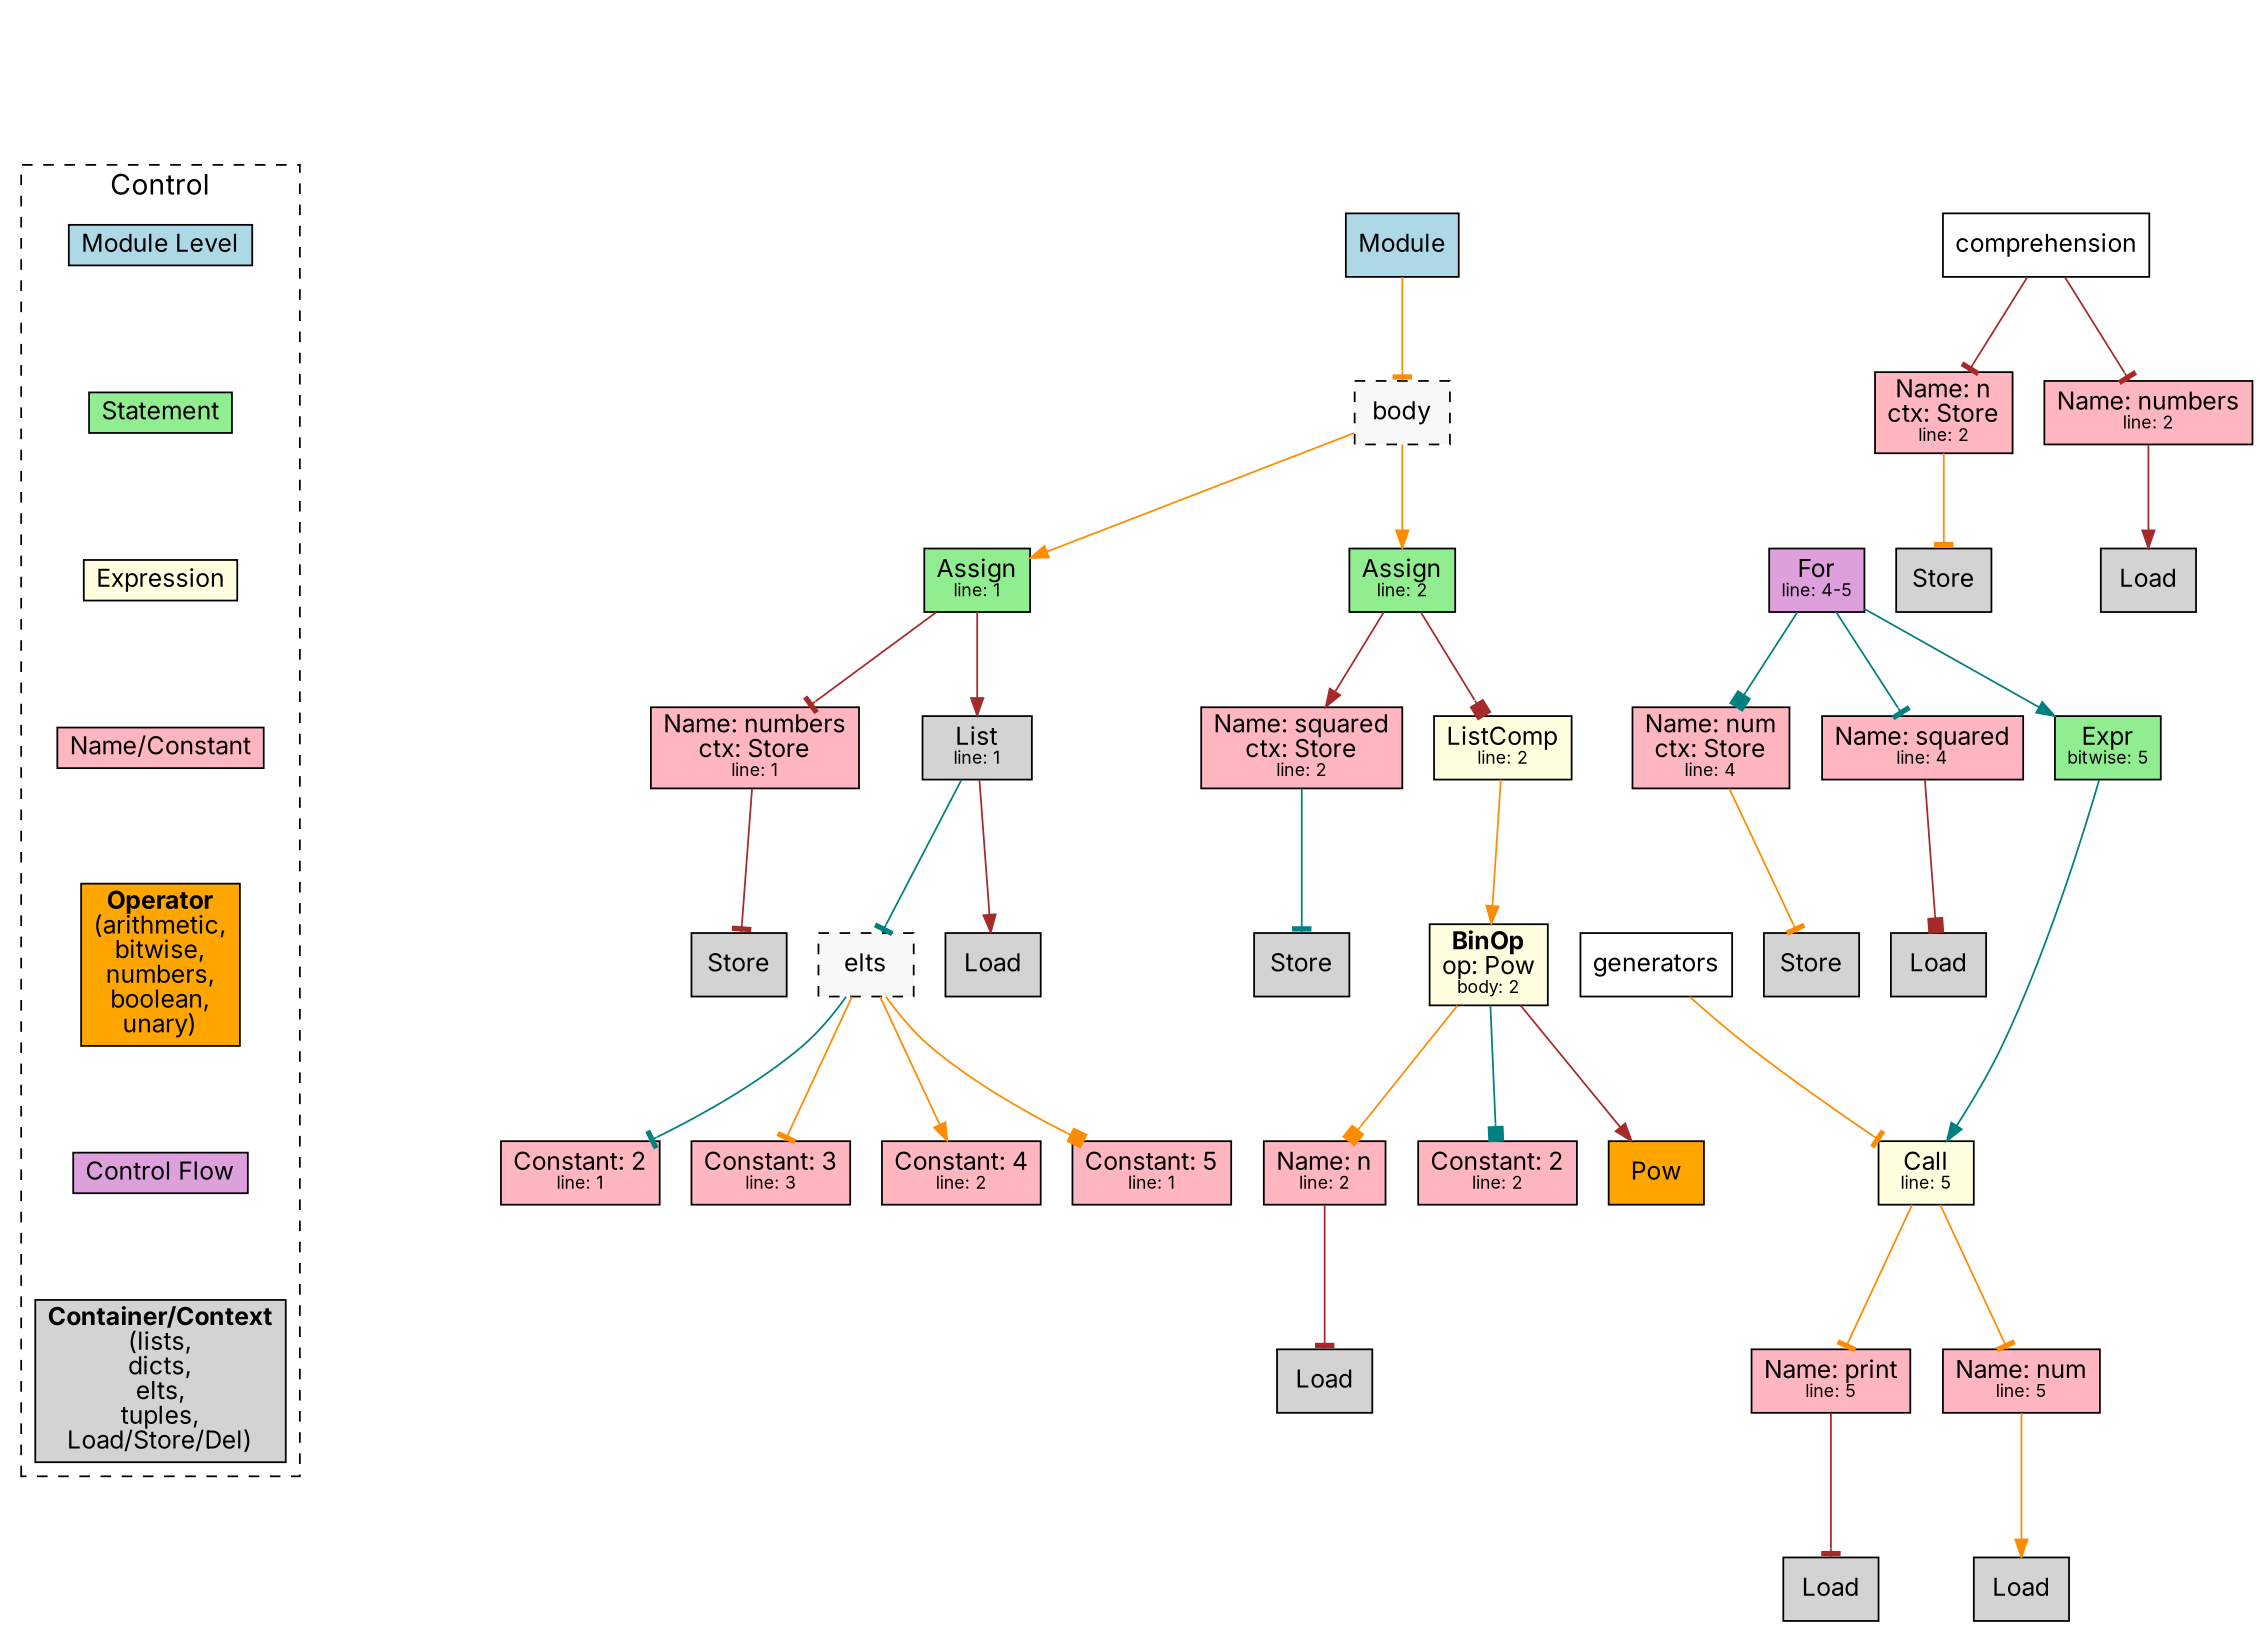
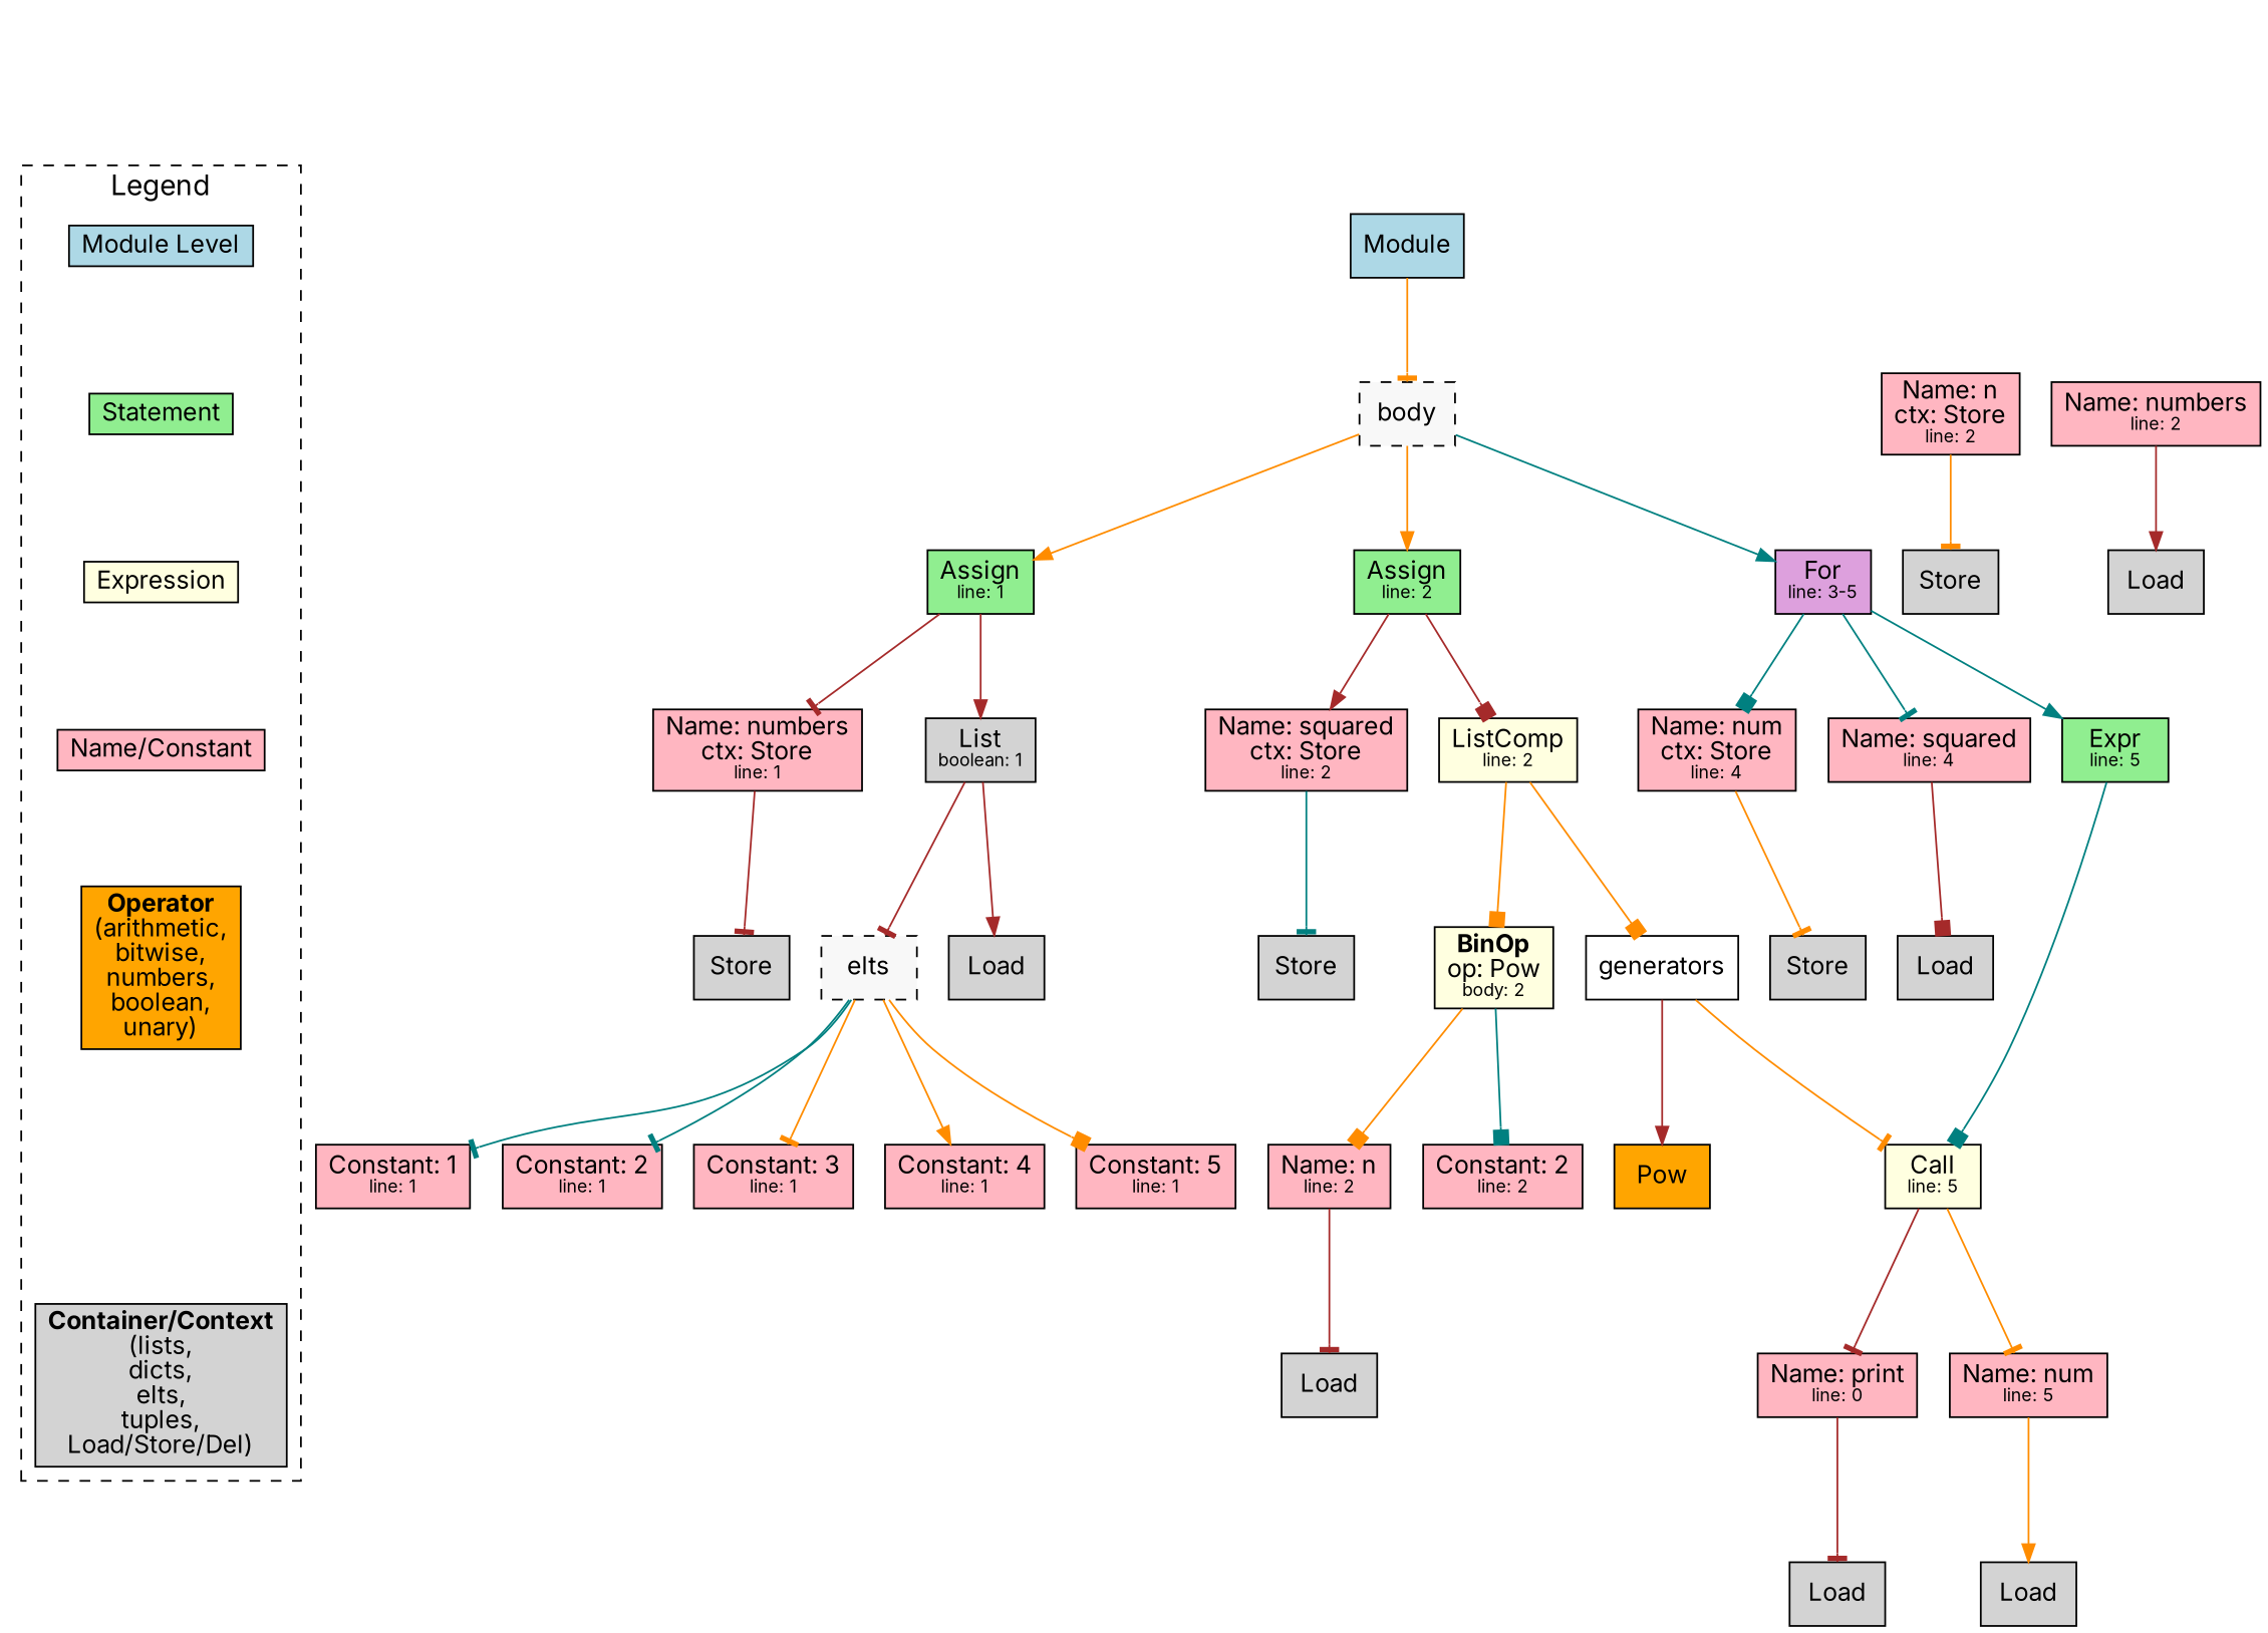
  digraph {
    fontname=Inter
    rank=same
    rankdir=TB
    ranksep=0.75
    node [fillcolor=lightpink fontname=Inter margin="0.1,0.05" shape=box style=filled]
    edge [fontname=Inter fontsize=10 arrowhead=tee color=brown]
    n1 [fillcolor=lightblue height=0.3 label=<Module Level> width=1]
    n2 [fillcolor=lightgreen height=0.3 label=<Statement> width=1]
    n3 [fillcolor=lightyellow height=0.3 label=<Expression> width=1]
    n4 [height=0.3 label=<Name/Constant> width=1]
    n5 [fillcolor=orange height=0.3 label=<<B>Operator</B><BR/>(arithmetic,<BR/>bitwise,<BR/>numbers,<BR/>boolean,<BR/>unary)> width=1]
-   n6 [fillcolor=plum height=0.3 label=<Control Flow> width=1]
    n7 [fillcolor=lightgrey height=0.3 label=<<B>Container/Context</B><BR/>(lists,<BR/>dicts,<BR/>elts,<BR/>tuples,<BR/>Load/Store/Del)> width=1]
    n8 [fillcolor=lightblue label=<Module>]
    n9 [fillcolor="#f8f8f8" label=<body> style="filled,dashed"]
    n10 [fillcolor=lightgreen label=<Assign<BR/><FONT POINT-SIZE="10">line: 1</FONT>>]
    n11 [fillcolor=lightgreen label=<Assign<BR/><FONT POINT-SIZE="10">line: 2</FONT>>]
-   n12 [fillcolor=plum label=<For<BR/><FONT POINT-SIZE="10">line: 4-5</FONT>>]
+   n12 [fillcolor=plum label=<For<BR/><FONT POINT-SIZE="10">line: 3-5</FONT>>]
    n13 [label=<Name: numbers<BR/>ctx: Store<BR/><FONT POINT-SIZE="10">line: 1</FONT>>]
-   n14 [fillcolor=lightgrey label=<List<BR/><FONT POINT-SIZE="10">line: 1</FONT>>]
+   n14 [fillcolor=lightgrey label=<List<BR/><FONT POINT-SIZE="10">boolean: 1</FONT>>]
    n15 [label=<Name: squared<BR/>ctx: Store<BR/><FONT POINT-SIZE="10">line: 2</FONT>>]
    n16 [fillcolor=lightyellow label=<ListComp<BR/><FONT POINT-SIZE="10">line: 2</FONT>>]
    n17 [label=<Name: num<BR/>ctx: Store<BR/><FONT POINT-SIZE="10">line: 4</FONT>>]
    n18 [label=<Name: squared<BR/><FONT POINT-SIZE="10">line: 4</FONT>>]
-   n19 [fillcolor=lightgreen label=<Expr<BR/><FONT POINT-SIZE="10">bitwise: 5</FONT>>]
+   n19 [fillcolor=lightgreen label=<Expr<BR/><FONT POINT-SIZE="10">line: 5</FONT>>]
    n20 [fillcolor=lightgrey label=<Store>]
    n21 [fillcolor="#f8f8f8" label=<elts> style="filled,dashed"]
    n22 [fillcolor=lightgrey label=<Load>]
+   n23 [label=<Constant: 1<BR/><FONT POINT-SIZE="10">line: 1</FONT>>]
    n24 [label=<Constant: 2<BR/><FONT POINT-SIZE="10">line: 1</FONT>>]
-   n25 [label=<Constant: 3<BR/><FONT POINT-SIZE="10">line: 3</FONT>>]
-   n26 [label=<Constant: 4<BR/><FONT POINT-SIZE="10">line: 2</FONT>>]
+   n25 [label=<Constant: 3<BR/><FONT POINT-SIZE="10">line: 1</FONT>>]
+   n26 [label=<Constant: 4<BR/><FONT POINT-SIZE="10">line: 1</FONT>>]
    n27 [label=<Constant: 5<BR/><FONT POINT-SIZE="10">line: 1</FONT>>]
    n28 [fillcolor=lightgrey label=<Store>]
    n29 [fillcolor=lightyellow label=<<B>BinOp</B><BR/>op: Pow<BR/><FONT POINT-SIZE="10">body: 2</FONT>>]
    n30 [fillcolor=white label=<generators>]
    n31 [fillcolor=orange label=<Pow>]
    n32 [label=<Name: n<BR/><FONT POINT-SIZE="10">line: 2</FONT>>]
    n33 [label=<Constant: 2<BR/><FONT POINT-SIZE="10">line: 2</FONT>>]
    n34 [fillcolor=lightyellow label=<Call<BR/><FONT POINT-SIZE="10">line: 5</FONT>>]
    n35 [fillcolor=lightgrey label=<Load>]
-   n36 [fillcolor=white label=<comprehension>]
    n37 [label=<Name: n<BR/>ctx: Store<BR/><FONT POINT-SIZE="10">line: 2</FONT>>]
    n38 [label=<Name: numbers<BR/><FONT POINT-SIZE="10">line: 2</FONT>>]
    n39 [fillcolor=lightgrey label=<Store>]
    n40 [fillcolor=lightgrey label=<Load>]
    n41 [fillcolor=lightgrey label=<Store>]
    n42 [fillcolor=lightgrey label=<Load>]
-   n43 [label=<Name: print<BR/><FONT POINT-SIZE="10">line: 5</FONT>>]
+   n43 [label=<Name: print<BR/><FONT POINT-SIZE="10">line: 0</FONT>>]
    n44 [label=<Name: num<BR/><FONT POINT-SIZE="10">line: 5</FONT>>]
    n45 [fillcolor=lightgrey label=<Load>]
    n46 [fillcolor=lightgrey label=<Load>]
    legend_anchor [height=0.01 shape=point style=invis width=0.01 fillcolor=""]
    subgraph cluster_1 {
      fontsize=16
-     label=Control
+     label=Legend
      style=dashed
      n1
      n2
      n3
      n4
      n5
-     n6
      n7
    }
    n1 -> n2 [style=invis arrowhead="" color=""]
    n2 -> n3 [style=invis arrowhead="" color=""]
    n3 -> n4 [style=invis arrowhead="" color=""]
    n4 -> n5 [style=invis arrowhead="" color=""]
-   n5 -> n6 [style=invis arrowhead="" color=""]
-   n6 -> n7 [style=invis arrowhead="" color=""]
    n8 -> n9 [color=darkorange]
    n9 -> n10 [arrowhead=normal color=darkorange]
    n9 -> n11 [arrowhead=normal color=darkorange]
+   n9 -> n12 [arrowhead=normal color=teal]
    n10 -> n13
    n10 -> n14 [arrowhead=normal]
    n11 -> n15 [arrowhead=normal]
    n11 -> n16 [arrowhead=box]
    n12 -> n17 [arrowhead=box color=teal]
    n12 -> n18 [color=teal]
    n12 -> n19 [arrowhead=normal color=teal]
    n13 -> n20
-   n14 -> n21 [color=teal]
+   n14 -> n21
    n14 -> n22 [arrowhead=normal]
    n15 -> n28 [color=teal]
-   n16 -> n29 [arrowhead=normal color=darkorange]
+   n16 -> n29 [arrowhead=box color=darkorange]
+   n16 -> n30 [arrowhead=box color=darkorange]
    n17 -> n41 [color=darkorange]
    n18 -> n42 [arrowhead=box]
-   n19 -> n34 [arrowhead=normal color=teal]
+   n19 -> n34 [arrowhead=box color=teal]
+   n21 -> n23 [color=teal]
    n21 -> n24 [color=teal]
    n21 -> n25 [color=darkorange]
    n21 -> n26 [arrowhead=normal color=darkorange]
    n21 -> n27 [arrowhead=box color=darkorange]
-   n29 -> n31 [arrowhead=normal]
+   n30 -> n31 [arrowhead=normal]
    n29 -> n32 [arrowhead=box color=darkorange]
    n29 -> n33 [arrowhead=box color=teal]
    n30 -> n34 [color=darkorange]
    n32 -> n35
-   n34 -> n43 [color=darkorange]
+   n34 -> n43
    n34 -> n44 [color=darkorange]
-   n36 -> n37
-   n36 -> n38
    n37 -> n39 [color=darkorange]
    n38 -> n40 [arrowhead=normal]
    n43 -> n45
    n44 -> n46 [arrowhead=normal color=darkorange]
    legend_anchor -> n1 [constraint=false style=invis arrowhead="" color=""]
  }
